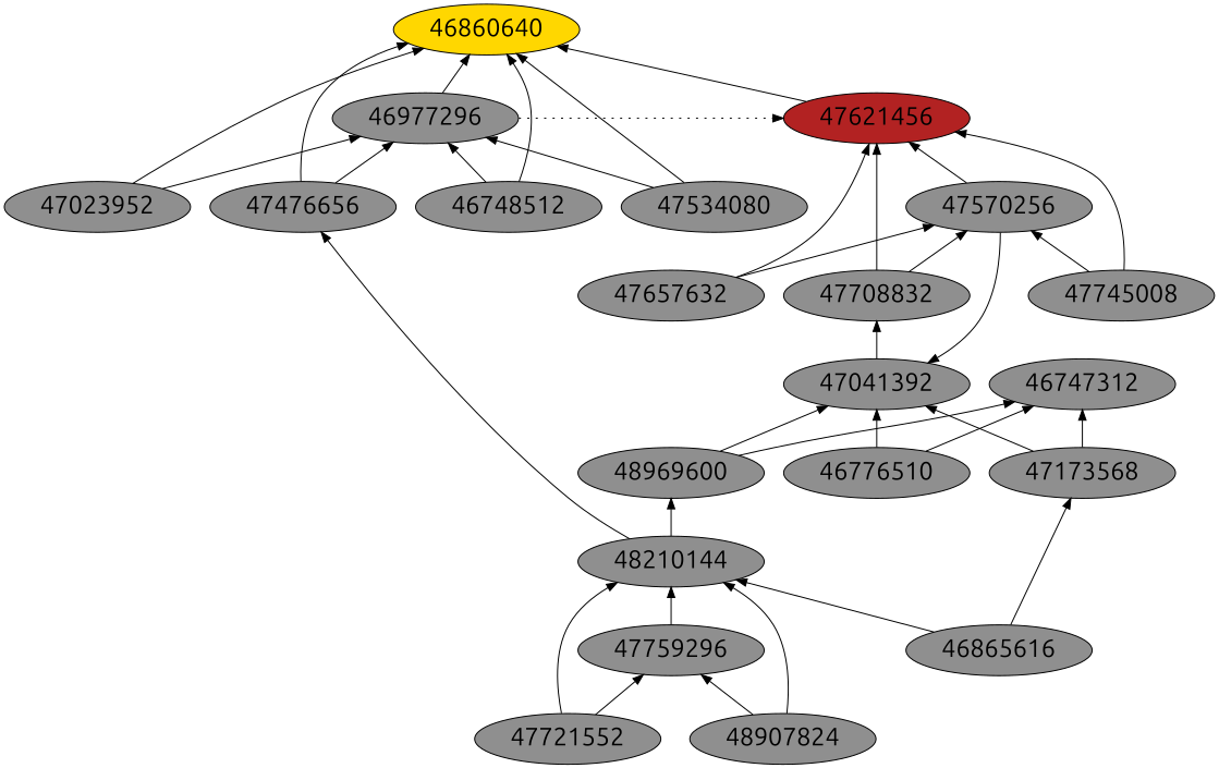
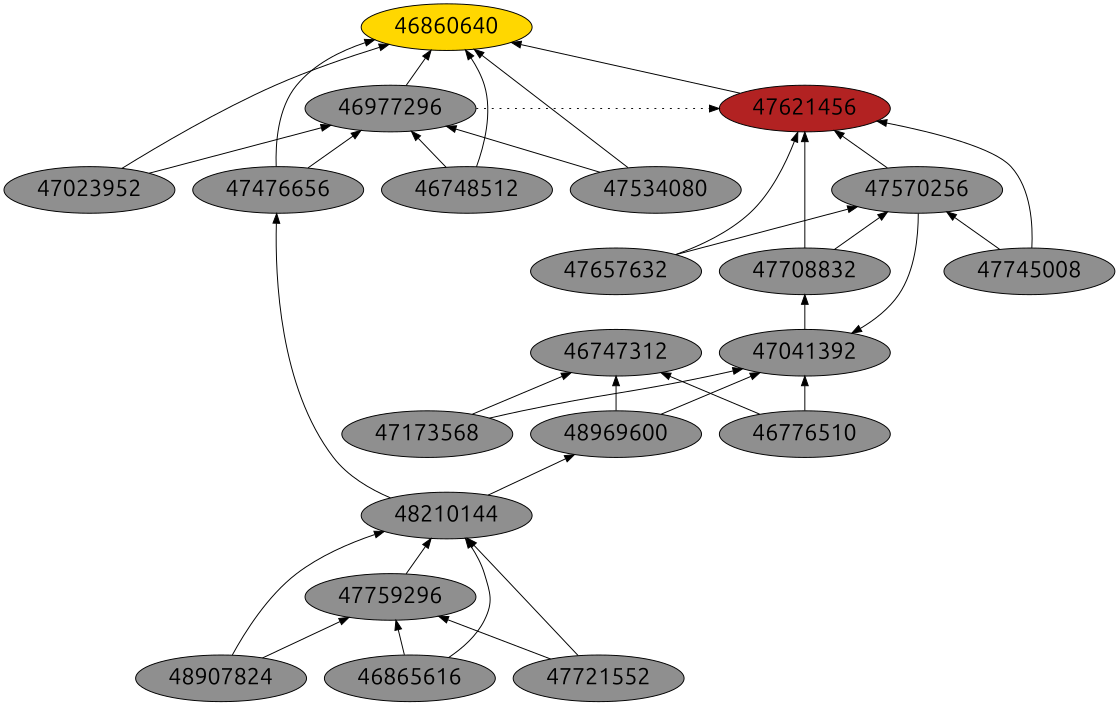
  digraph {
    fontname=Ubuntu
    fontsize=24
    rankdir=BT
    node [fillcolor=grey56 fontname=Ubuntu fontsize=24 shape=ellipse style=filled]
    edge [arrowhead=normal color=black constraint=true fontname=Ubuntu style=solid]
    48210144
    47759296
    48907824
    46865616
    47721552
    47041392
    46747312
    47173568
    48969600
    n10 [label=46776510]
    46860640 [fillcolor=gold]
    46977296
    47023952
    47476656
    46748512
    47534080
    47621456 [fillcolor=firebrick]
    47570256
    47657632
    47708832
    47745008
    subgraph sub_1 {
      subgraph sub_2 {
        48210144
        47759296
        48907824
        46865616
        47721552
      }
      subgraph sub_3 {
        47041392
        46747312
        47173568
        48969600
        n10
      }
      subgraph sub_4 {
        46860640
        46977296
        47023952
        47476656
        46748512
        47534080
      }
    }
    subgraph sub_5 {
      47621456
      47570256
      47657632
      47708832
      47745008
    }
    48210144 -> 48969600
    48210144 -> 47476656
    47759296 -> 48210144
    48907824 -> 48210144
    48907824 -> 47759296
    46865616 -> 48210144
-   46865616 -> 47173568
+   46865616 -> 47759296
    47721552 -> 48210144
    47721552 -> 47759296
    47041392 -> 47708832
    47173568 -> 47041392
    47173568 -> 46747312
    48969600 -> 47041392
    48969600 -> 46747312
    n10 -> 47041392
    n10 -> 46747312
    46977296 -> 46860640
    46977296 -> 47621456 [constraint=false style=dotted]
    47023952 -> 46860640
    47023952 -> 46977296
    47476656 -> 46860640
    47476656 -> 46977296
    46748512 -> 46860640
    46748512 -> 46977296
    47534080 -> 46860640
    47534080 -> 46977296
    47621456 -> 46860640
    47570256 -> 47041392
    47570256 -> 47621456
    47657632 -> 47621456
    47657632 -> 47570256
    47708832 -> 47621456
    47708832 -> 47570256
    47745008 -> 47621456
    47745008 -> 47570256
  }
